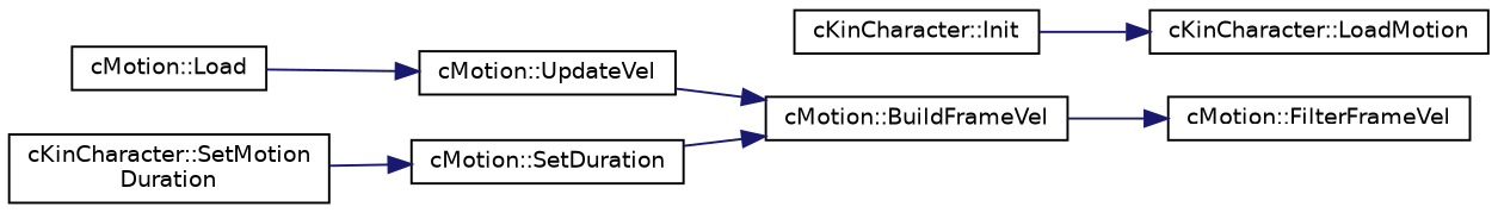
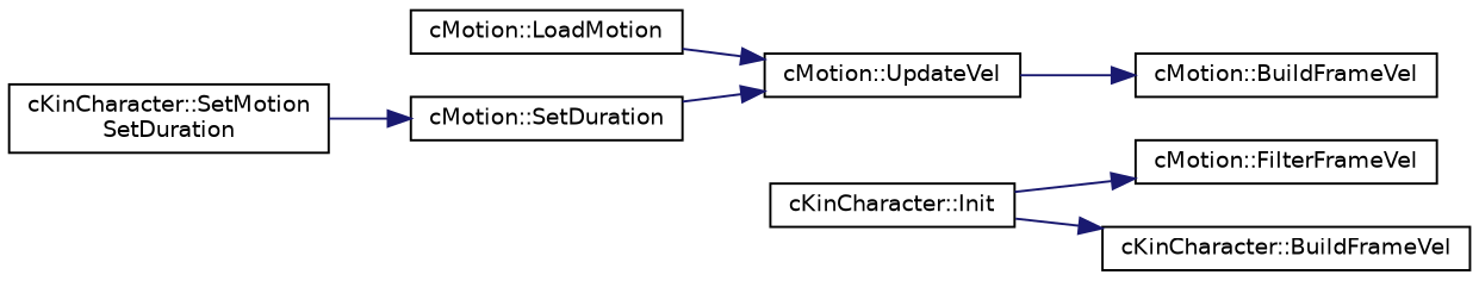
  digraph {
    rankdir=RL
    node [color=black fillcolor=white fontname=Helvetica fontsize=10 shape=record style=filled]
    edge [color=midnightblue dir=back fontname=Helvetica fontsize=10 labelfontname=Helvetica labelfontsize=10 style=solid]
    n1 [height=0.2 label="cMotion::FilterFrameVel" width=0.4]
    n2 [height=0.2 label="cMotion::BuildFrameVel" width=0.4]
    n3 [height=0.2 label="cMotion::UpdateVel" width=0.4]
-   n4 [height=0.2 label="cMotion::Load" width=0.4]
+   n4 [height=0.2 label="cMotion::LoadMotion" width=0.4]
    n5 [height=0.2 label="cMotion::SetDuration" width=0.4]
-   n6 [height=0.2 label="cKinCharacter::SetMotion\lDuration" width=0.4]
-   n7 [height=0.2 label="cKinCharacter::LoadMotion" width=0.4]
+   n6 [height=0.2 label="cKinCharacter::SetMotion\lSetDuration" width=0.4]
+   n7 [height=0.2 label="cKinCharacter::BuildFrameVel" width=0.4]
    n8 [height=0.2 label="cKinCharacter::Init" width=0.4]
-   n1 -> n2
+   n1 -> n8
    n2 -> n3
    n3 -> n4
-   n2 -> n5
+   n3 -> n5
    n5 -> n6
    n7 -> n8
  }
